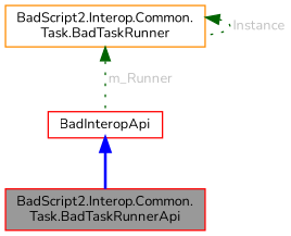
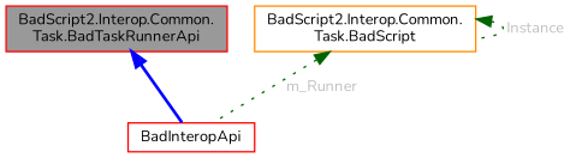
  digraph {
    fontname=Nunito
    node [color=red fillcolor=white fontname=Nunito fontsize=10 shape=box style=filled]
    edge [color=darkgreen dir=back fontname=Nunito fontsize=10 labelfontname=Helvetica labelfontsize=10 style=dotted fontcolor=grey]
    n1 [fillcolor=grey60 fontcolor=black height=0.2 label="BadScript2.Interop.Common.\lTask.BadTaskRunnerApi" width=0.4]
    n2 [height=0.2 label=BadInteropApi width=0.4]
-   n3 [color=darkorange height=0.2 label="BadScript2.Interop.Common.\lTask.BadTaskRunner" width=0.4]
-   n2 -> n1 [color=blue style=bold fontcolor=""]
+   n3 [color=darkorange height=0.2 label="BadScript2.Interop.Common.\lTask.BadScript" width=0.4]
+   n1 -> n2 [color=blue style=bold fontcolor=""]
    n3 -> n2 [label=" m_Runner"]
    n3 -> n3 [label=" Instance"]
  }
